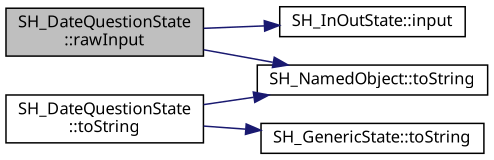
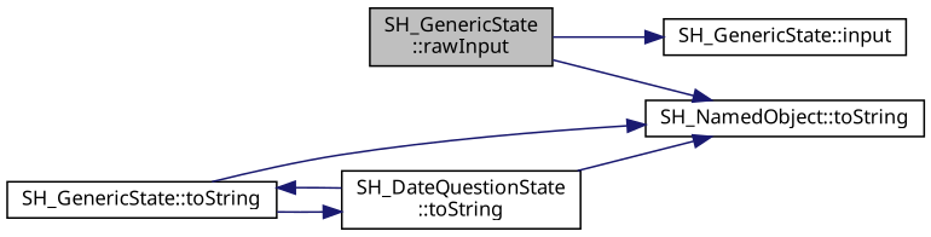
  digraph {
    rankdir=LR
    node [color=black fontname=Verdana fontsize=11 shape=record]
    edge [color=midnightblue fontname=Verdana fontsize=11 labelfontname=Verdana labelfontsize=11 style=solid]
-   n1 [fillcolor=grey75 fontcolor=black height=0.2 label="SH_DateQuestionState\l::rawInput" style=filled width=0.4]
-   n2 [height=0.2 label="SH_InOutState::input" width=0.4]
+   n1 [fillcolor=grey75 fontcolor=black height=0.2 label="SH_GenericState\l::rawInput" style=filled width=0.4]
+   n2 [height=0.2 label="SH_GenericState::input" width=0.4]
    n3 [height=0.2 label="SH_NamedObject::toString" width=0.4]
    n4 [height=0.2 label="SH_GenericState::toString" width=0.4]
    n5 [height=0.2 label="SH_DateQuestionState\l::toString" width=0.4]
    n1 -> n2
    n1 -> n3
+   n4 -> n3
+   n4 -> n5
    n5 -> n3
    n5 -> n4
  }
